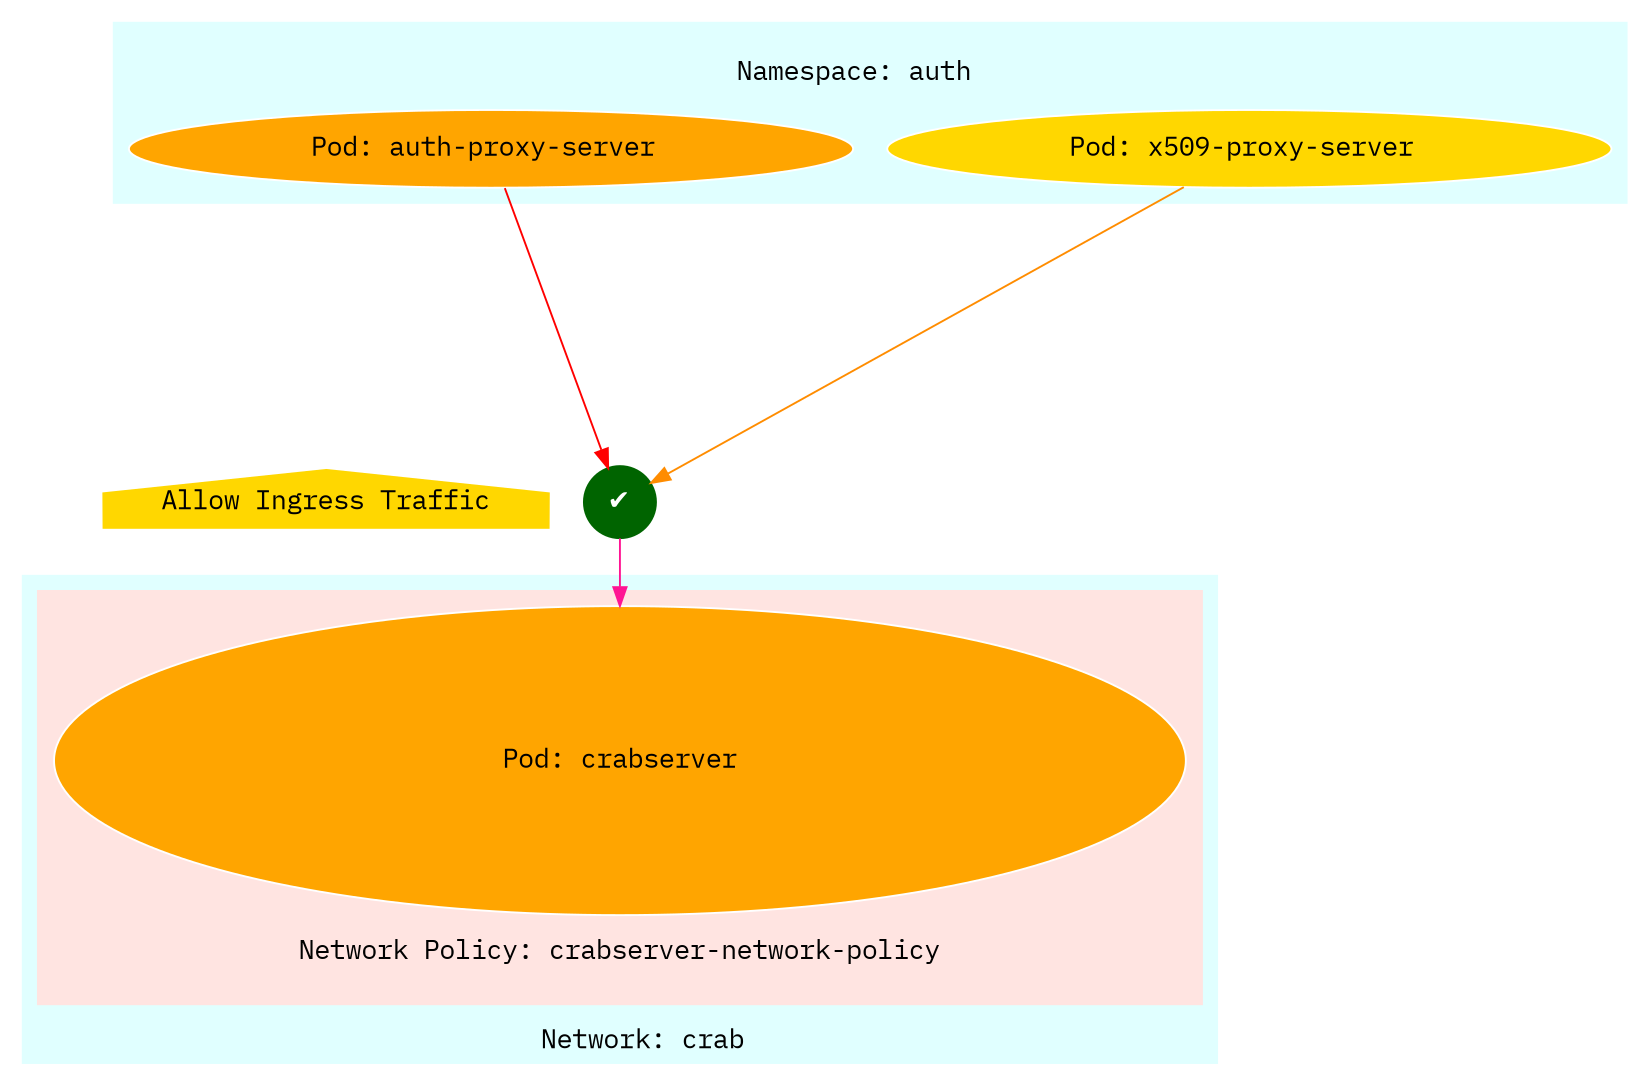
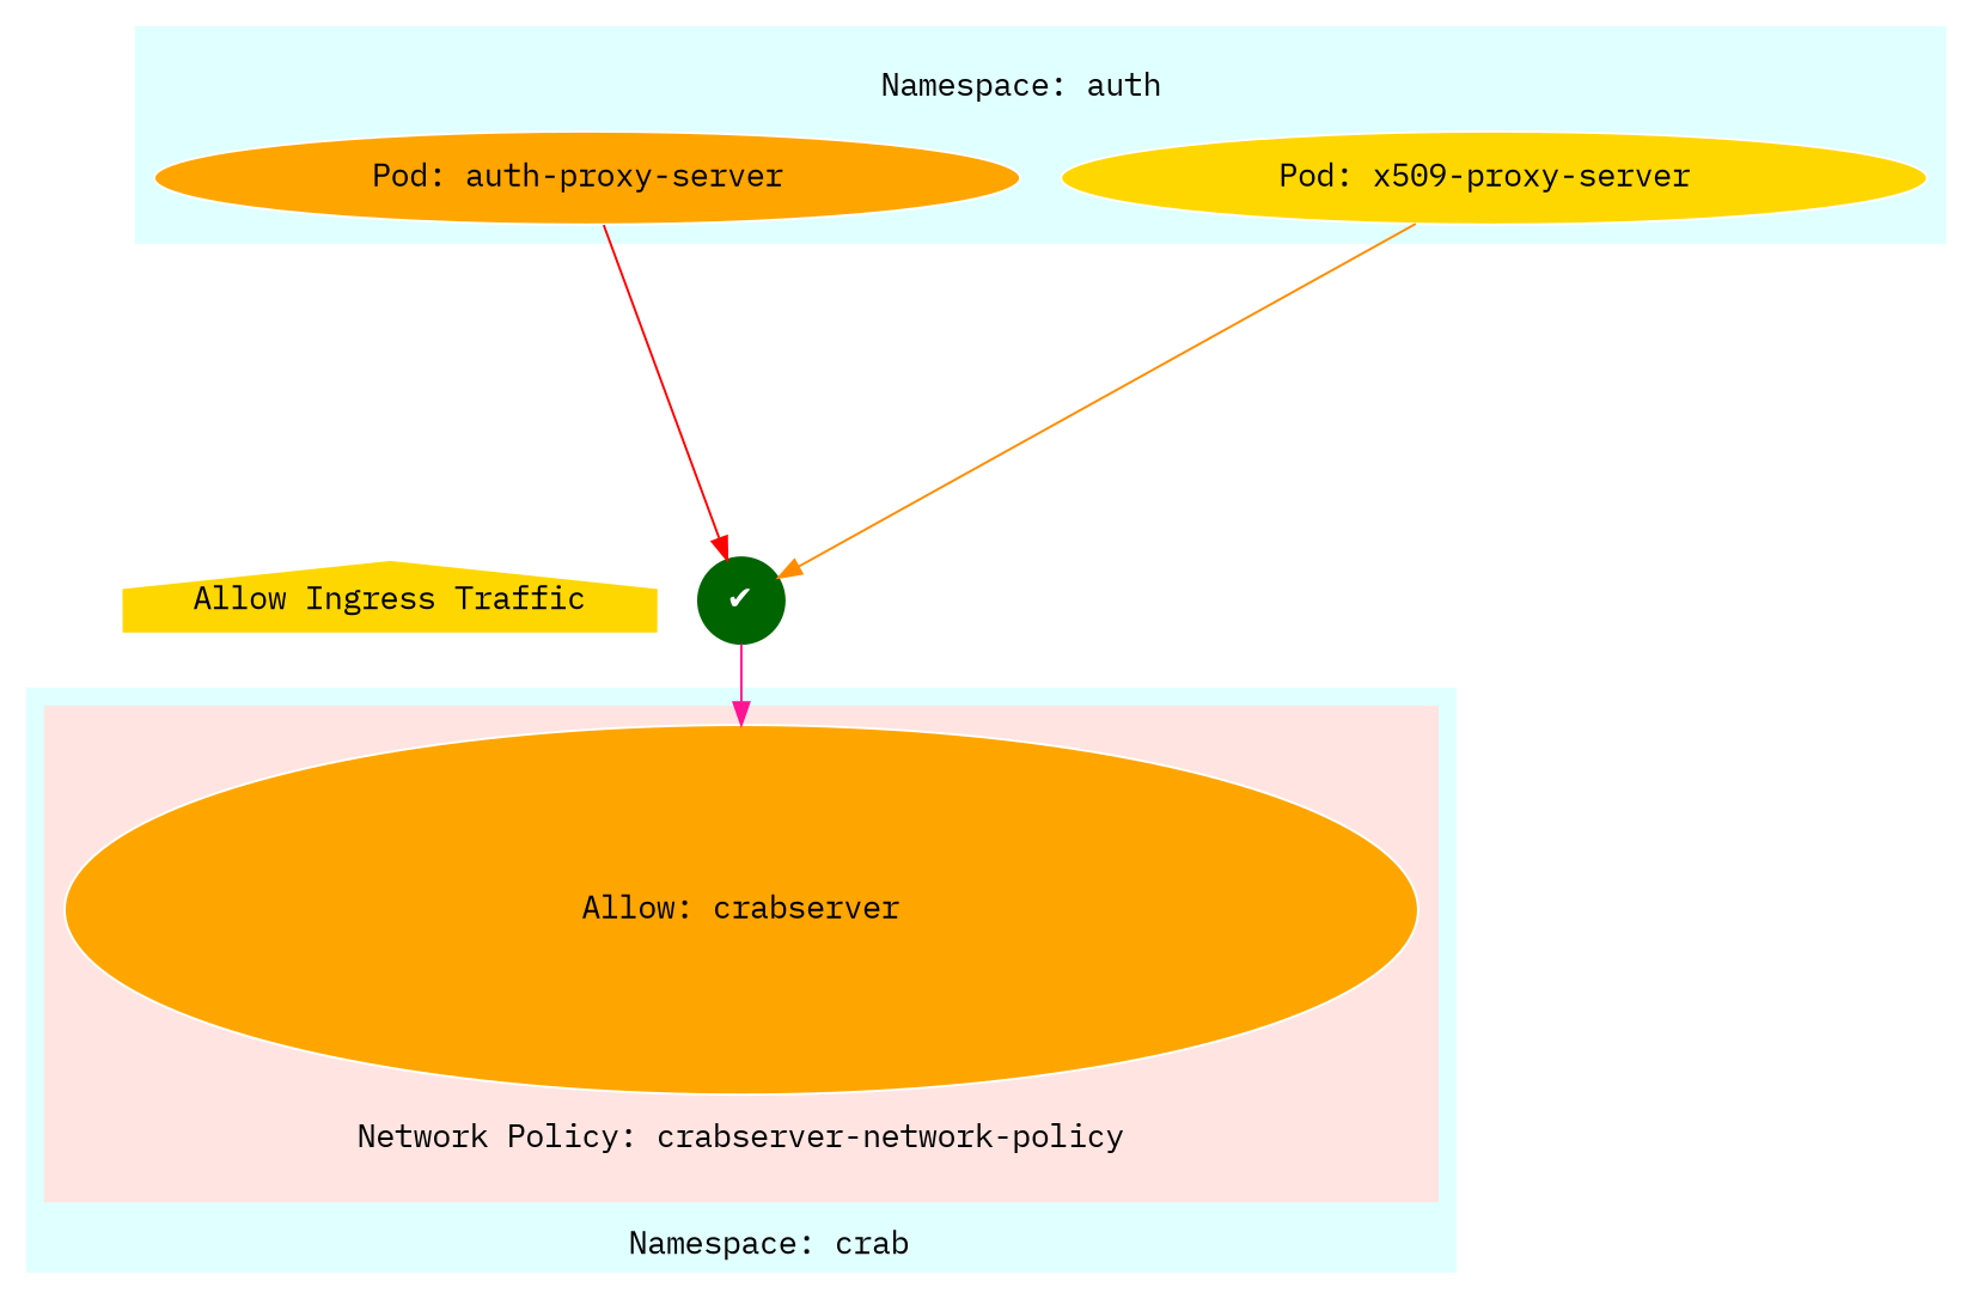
  digraph {
    fontname="IBM Plex Mono"
    rank=same
    rankdir=TB
    node [color=white fillcolor=orange fontname="IBM Plex Mono" margin=0.1 shape=ellipse style=filled]
    edge [fontname="IBM Plex Mono"]
    n1 [label="    Pod: auth-proxy-server     "]
    n2 [fillcolor=gold label="    Pod: x509-proxy-server     "]
-   n3 [label="            Pod: crabserver            " labeljust=c margin=0.7]
+   n3 [label="Allow: crabserver" labeljust=c margin=0.7]
    n4 [color=darkgreen fontcolor=white label=<&#10004;> shape=circle fillcolor="" margin=""]
    n5 [fillcolor=gold label="Allow Ingress Traffic" margin=0 shape=house]
    subgraph cluster_1 {
      color=lightcyan
      label=" \n                      Namespace: auth                        "
      labeljust=c
      style=filled
      n1
      n2
    }
    subgraph cluster_2 {
      color=lightcyan
-     label="   Network: crab"
+     label="   Namespace: crab"
      labeljust=c
      labelloc=b
      style=filled
      subgraph cluster_3 {
        color=mistyrose
        label="Network Policy: crabserver-network-policy\n\n"
        labeljust=c
        labelloc=b
        nodesep=1
        style=filled
        n3
      }
    }
    subgraph cluster_4 {
      color=white
      n4
      n5
    }
    n1 -> n4 [color=red minlen=4]
    n2 -> n4 [color=darkorange]
    n4 -> n3 [color=deeppink]
  }
